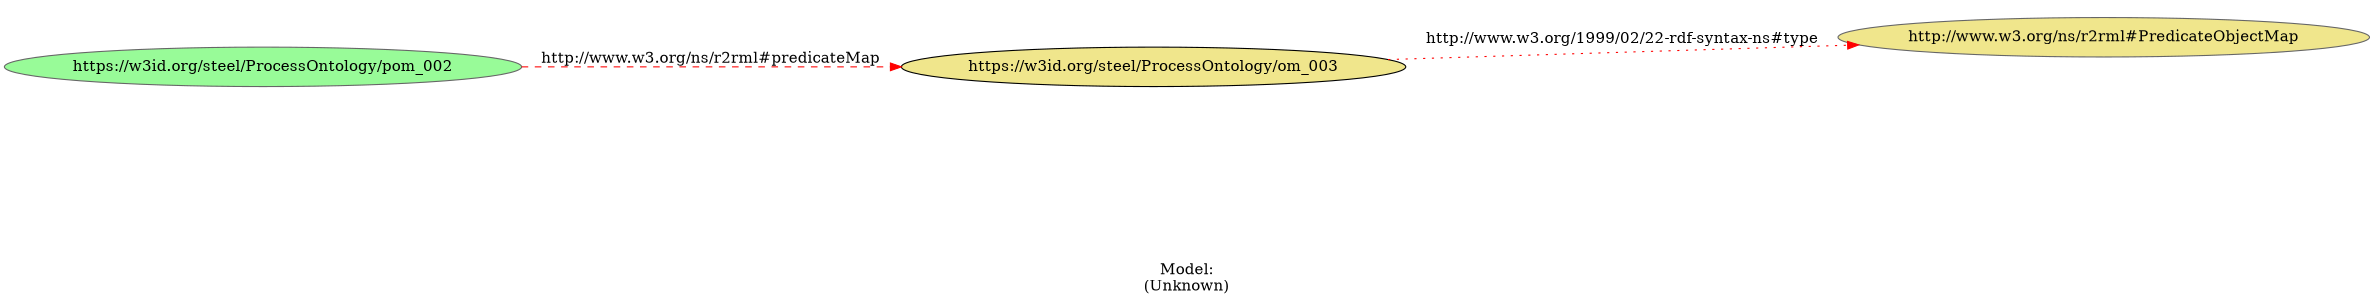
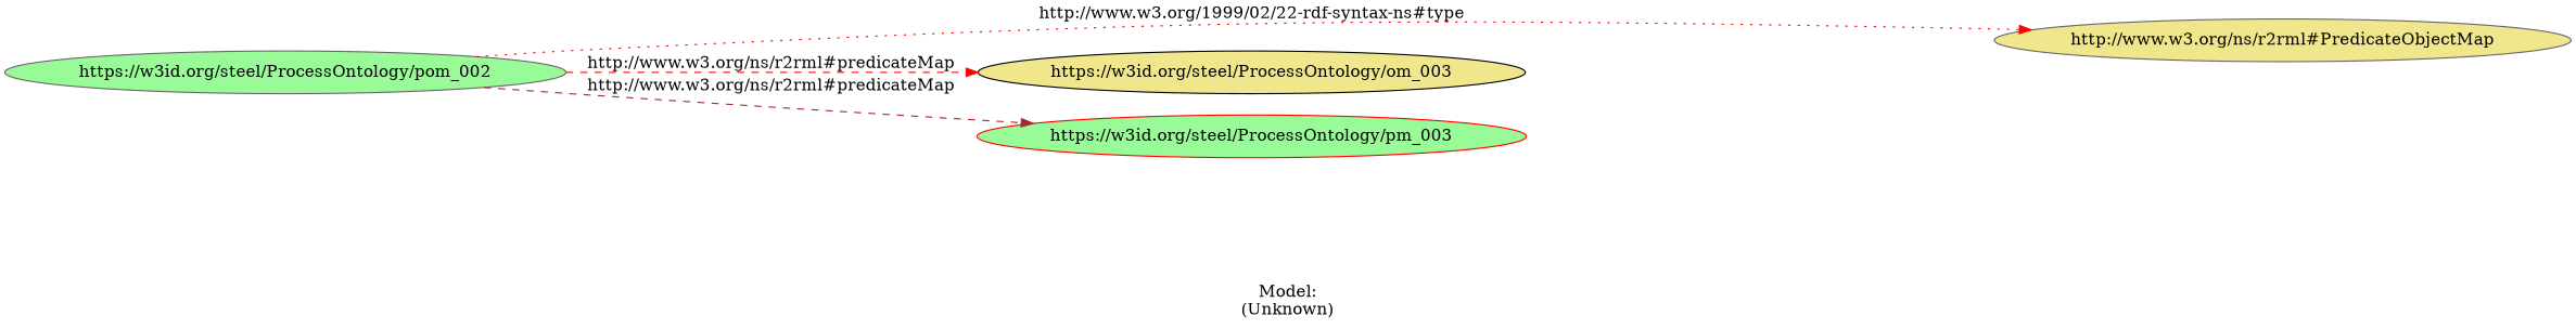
  digraph {
    label="\n\nModel:\n(Unknown)"
    rankdir=LR
    node [color=gray40 fillcolor=palegreen shape=ellipse style=filled]
    edge [color=red style=dashed]
    n1 [label="https://w3id.org/steel/ProcessOntology/pom_002"]
    n2 [fillcolor=khaki label="http://www.w3.org/ns/r2rml#PredicateObjectMap"]
    n3 [color=black fillcolor=khaki label="https://w3id.org/steel/ProcessOntology/om_003"]
-   n3 -> n2 [label="http://www.w3.org/1999/02/22-rdf-syntax-ns#type" style=dotted]
+   n4 [color=red label="https://w3id.org/steel/ProcessOntology/pm_003"]
+   n1 -> n2 [label="http://www.w3.org/1999/02/22-rdf-syntax-ns#type" style=dotted]
    n1 -> n3 [label="http://www.w3.org/ns/r2rml#predicateMap"]
+   n1 -> n4 [color=brown label="http://www.w3.org/ns/r2rml#predicateMap"]
  }
